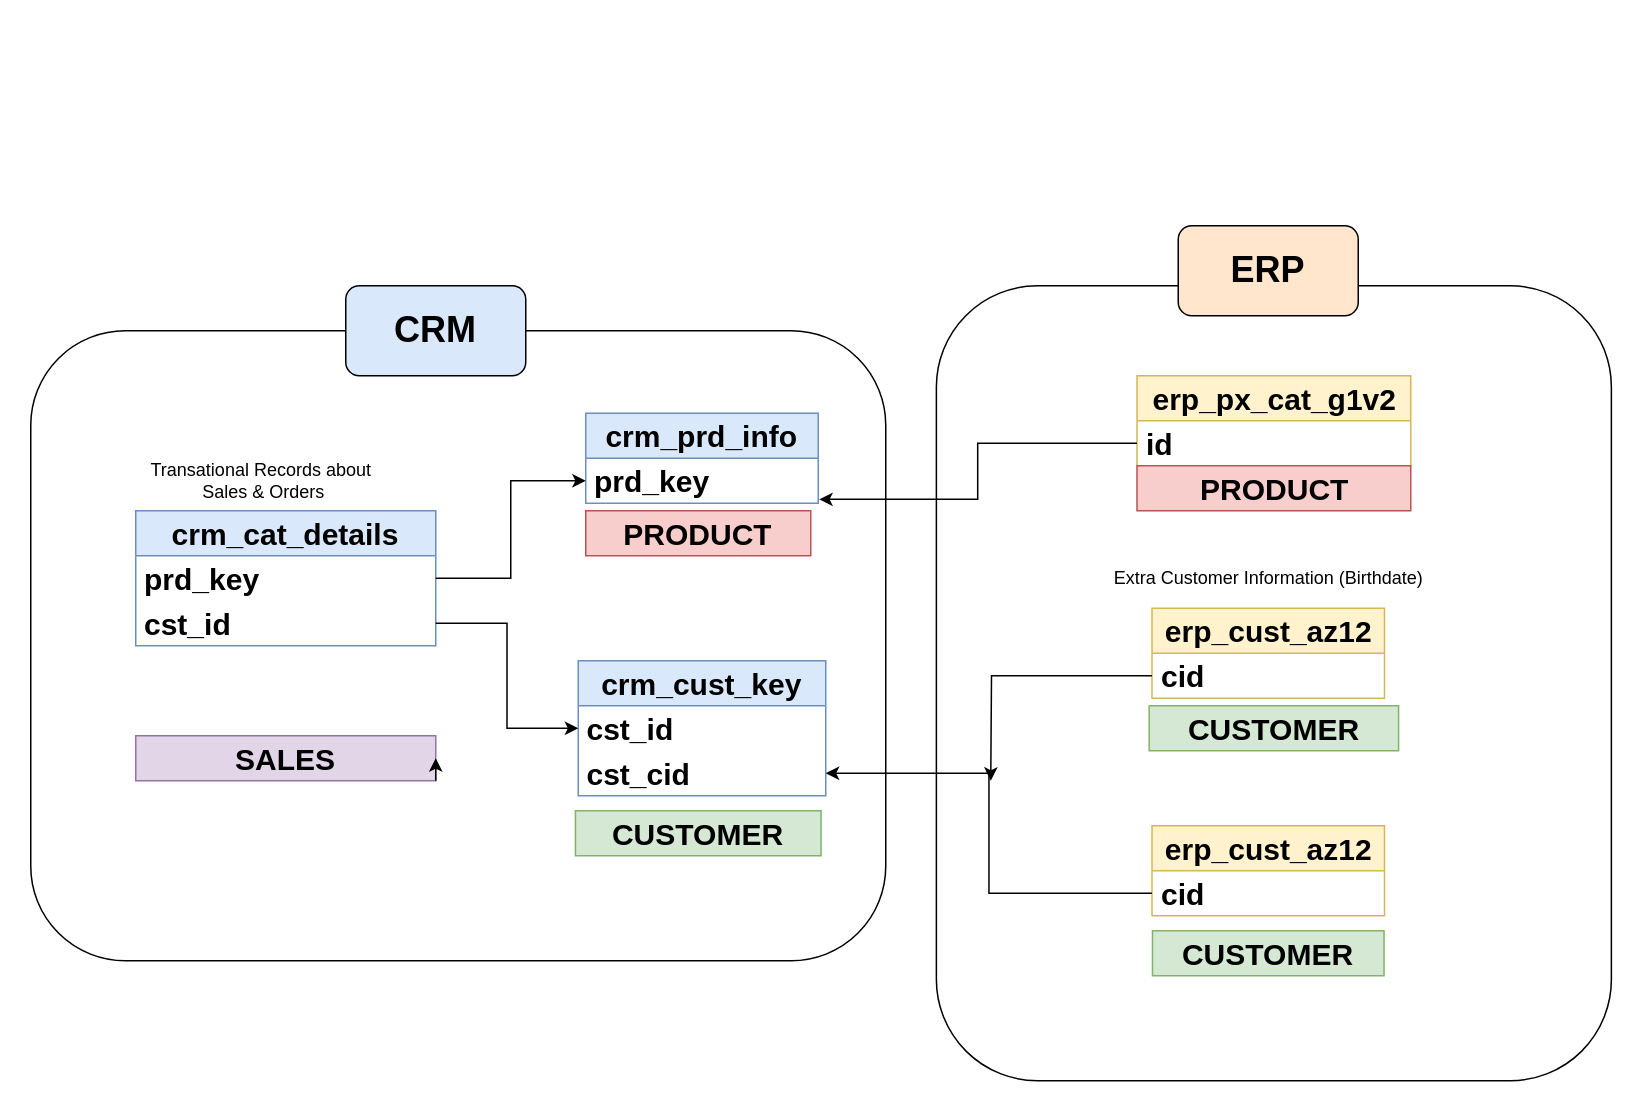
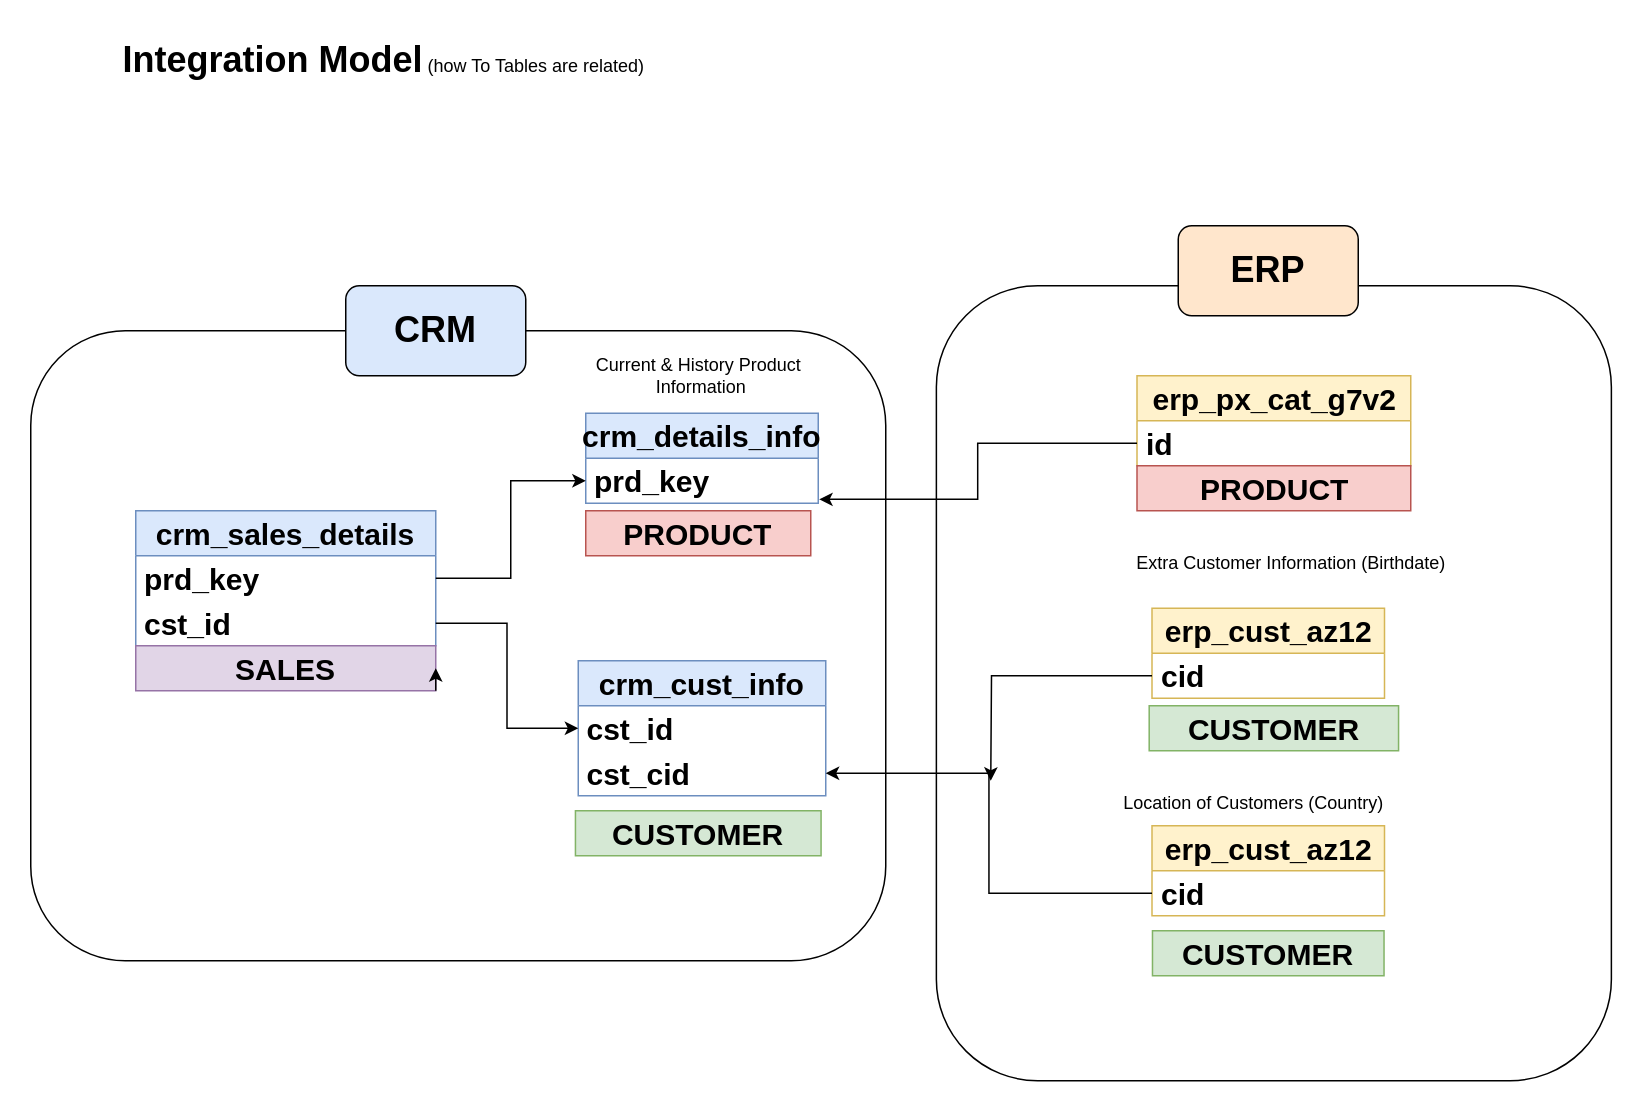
  <mxCell id="0" />
  <mxCell id="1" parent="0" />
- <mxCell id="3" value="Transational Records about&amp;nbsp;&lt;div&gt;Sales &amp;amp; Orders&lt;/div&gt;" style="text;html=1;align=center;verticalAlign=middle;resizable=0;points=[];autosize=1;strokeColor=none;fillColor=none;" parent="1" vertex="1"><mxGeometry x="90" y="300" width="170" height="40" as="geometry" /></mxCell>
- <mxCell id="4" value="&lt;span style=&quot;font-size: 20px; font-weight: 700;&quot;&gt;crm_cust_key&lt;/span&gt;" style="swimlane;fontStyle=0;childLayout=stackLayout;horizontal=1;startSize=30;horizontalStack=0;resizeParent=1;resizeParentMax=0;resizeLast=0;collapsible=1;marginBottom=0;whiteSpace=wrap;html=1;fillColor=#dae8fc;strokeColor=#6c8ebf;" parent="1" vertex="1"><mxGeometry x="385" y="440" width="165" height="90" as="geometry" /></mxCell>
+ <mxCell id="2" value="&lt;b&gt;&lt;font style=&quot;font-size: 24px;&quot;&gt;Integration Model&lt;/font&gt;&lt;/b&gt; (how To Tables are related)" style="text;html=1;align=center;verticalAlign=middle;resizable=0;points=[];autosize=1;strokeColor=none;fillColor=none;" parent="1" vertex="1"><mxGeometry x="70" y="20" width="370" height="40" as="geometry" /></mxCell>
+ <mxCell id="4" value="&lt;span style=&quot;font-size: 20px; font-weight: 700;&quot;&gt;crm_cust_info&lt;/span&gt;" style="swimlane;fontStyle=0;childLayout=stackLayout;horizontal=1;startSize=30;horizontalStack=0;resizeParent=1;resizeParentMax=0;resizeLast=0;collapsible=1;marginBottom=0;whiteSpace=wrap;html=1;fillColor=#dae8fc;strokeColor=#6c8ebf;" parent="1" vertex="1"><mxGeometry x="385" y="440" width="165" height="90" as="geometry" /></mxCell>
  <mxCell id="5" value="&lt;span style=&quot;font-size: 20px; font-weight: 700;&quot;&gt;cst_id&lt;/span&gt;" style="text;strokeColor=none;fillColor=none;align=left;verticalAlign=middle;spacingLeft=4;spacingRight=4;overflow=hidden;points=[[0,0.5],[1,0.5]];portConstraint=eastwest;rotatable=0;whiteSpace=wrap;html=1;" parent="4" vertex="1"><mxGeometry y="30" width="165" height="30" as="geometry" /></mxCell>
  <mxCell id="6" value="&lt;span style=&quot;font-size: 20px; font-weight: 700;&quot;&gt;cst_cid&lt;/span&gt;" style="text;strokeColor=none;fillColor=none;align=left;verticalAlign=middle;spacingLeft=4;spacingRight=4;overflow=hidden;points=[[0,0.5],[1,0.5]];portConstraint=eastwest;rotatable=0;whiteSpace=wrap;html=1;" parent="4" vertex="1"><mxGeometry y="60" width="165" height="30" as="geometry" /></mxCell>
- <mxCell id="7" value="&lt;span style=&quot;font-size: 20px; font-weight: 700;&quot;&gt;crm_prd_info&lt;/span&gt;" style="swimlane;fontStyle=0;childLayout=stackLayout;horizontal=1;startSize=30;horizontalStack=0;resizeParent=1;resizeParentMax=0;resizeLast=0;collapsible=1;marginBottom=0;whiteSpace=wrap;html=1;fillColor=#dae8fc;strokeColor=#6c8ebf;" parent="1" vertex="1"><mxGeometry x="390" y="275" width="155" height="60" as="geometry" /></mxCell>
+ <mxCell id="7" value="&lt;span style=&quot;font-size: 20px; font-weight: 700;&quot;&gt;crm_details_info&lt;/span&gt;" style="swimlane;fontStyle=0;childLayout=stackLayout;horizontal=1;startSize=30;horizontalStack=0;resizeParent=1;resizeParentMax=0;resizeLast=0;collapsible=1;marginBottom=0;whiteSpace=wrap;html=1;fillColor=#dae8fc;strokeColor=#6c8ebf;" parent="1" vertex="1"><mxGeometry x="390" y="275" width="155" height="60" as="geometry" /></mxCell>
  <mxCell id="8" value="&lt;span style=&quot;font-size: 20px; font-weight: 700;&quot;&gt;prd_key&lt;/span&gt;" style="text;strokeColor=none;fillColor=none;align=left;verticalAlign=middle;spacingLeft=4;spacingRight=4;overflow=hidden;points=[[0,0.5],[1,0.5]];portConstraint=eastwest;rotatable=0;whiteSpace=wrap;html=1;" parent="7" vertex="1"><mxGeometry y="30" width="155" height="30" as="geometry" /></mxCell>
- <mxCell id="10" value="&lt;span style=&quot;font-size: 20px; font-weight: 700;&quot;&gt;crm_cat_details&lt;/span&gt;" style="swimlane;fontStyle=0;childLayout=stackLayout;horizontal=1;startSize=30;horizontalStack=0;resizeParent=1;resizeParentMax=0;resizeLast=0;collapsible=1;marginBottom=0;whiteSpace=wrap;html=1;fillColor=#dae8fc;strokeColor=#6c8ebf;" parent="1" vertex="1"><mxGeometry x="90" y="340" width="200" height="90" as="geometry" /></mxCell>
+ <mxCell id="9" value="Current &amp;amp; History Product&lt;div&gt;&amp;nbsp;Information&lt;/div&gt;" style="text;html=1;align=center;verticalAlign=middle;resizable=0;points=[];autosize=1;strokeColor=none;fillColor=none;" parent="1" vertex="1"><mxGeometry x="385" y="230" width="160" height="40" as="geometry" /></mxCell>
+ <mxCell id="10" value="&lt;span style=&quot;font-size: 20px; font-weight: 700;&quot;&gt;crm_sales_details&lt;/span&gt;" style="swimlane;fontStyle=0;childLayout=stackLayout;horizontal=1;startSize=30;horizontalStack=0;resizeParent=1;resizeParentMax=0;resizeLast=0;collapsible=1;marginBottom=0;whiteSpace=wrap;html=1;fillColor=#dae8fc;strokeColor=#6c8ebf;" parent="1" vertex="1"><mxGeometry x="90" y="340" width="200" height="90" as="geometry" /></mxCell>
  <mxCell id="11" value="&lt;span style=&quot;font-size: 20px; font-weight: 700;&quot;&gt;prd_key&lt;/span&gt;" style="text;strokeColor=none;fillColor=none;align=left;verticalAlign=middle;spacingLeft=4;spacingRight=4;overflow=hidden;points=[[0,0.5],[1,0.5]];portConstraint=eastwest;rotatable=0;whiteSpace=wrap;html=1;" parent="10" vertex="1"><mxGeometry y="30" width="200" height="30" as="geometry" /></mxCell>
  <mxCell id="12" value="&lt;span style=&quot;font-size: 20px;&quot;&gt;&lt;b&gt;cst_id&lt;/b&gt;&lt;/span&gt;" style="text;strokeColor=none;fillColor=none;align=left;verticalAlign=middle;spacingLeft=4;spacingRight=4;overflow=hidden;points=[[0,0.5],[1,0.5]];portConstraint=eastwest;rotatable=0;whiteSpace=wrap;html=1;" parent="10" vertex="1"><mxGeometry y="60" width="200" height="30" as="geometry" /></mxCell>
  <mxCell id="13" style="edgeStyle=orthogonalEdgeStyle;rounded=0;orthogonalLoop=1;jettySize=auto;html=1;entryX=0;entryY=0.5;entryDx=0;entryDy=0;" parent="1" source="11" target="8" edge="1"><mxGeometry relative="1" as="geometry" /></mxCell>
  <mxCell id="14" style="edgeStyle=orthogonalEdgeStyle;rounded=0;orthogonalLoop=1;jettySize=auto;html=1;entryX=0;entryY=0.5;entryDx=0;entryDy=0;" parent="1" source="12" target="5" edge="1"><mxGeometry relative="1" as="geometry" /></mxCell>
  <mxCell id="15" value="&lt;span style=&quot;font-size: 20px; font-weight: 700;&quot;&gt;erp_cust_az12&lt;/span&gt;" style="swimlane;fontStyle=0;childLayout=stackLayout;horizontal=1;startSize=30;horizontalStack=0;resizeParent=1;resizeParentMax=0;resizeLast=0;collapsible=1;marginBottom=0;whiteSpace=wrap;html=1;fillColor=#fff2cc;strokeColor=#d6b656;" parent="1" vertex="1"><mxGeometry x="767.5" y="405" width="155" height="60" as="geometry" /></mxCell>
  <mxCell id="16" style="edgeStyle=orthogonalEdgeStyle;rounded=0;orthogonalLoop=1;jettySize=auto;html=1;" parent="15" source="17" edge="1"><mxGeometry relative="1" as="geometry"><mxPoint x="-107.5" y="115" as="targetPoint" /></mxGeometry></mxCell>
  <mxCell id="17" value="&lt;span style=&quot;font-size: 20px;&quot;&gt;&lt;b&gt;cid&lt;/b&gt;&lt;/span&gt;" style="text;strokeColor=none;fillColor=none;align=left;verticalAlign=middle;spacingLeft=4;spacingRight=4;overflow=hidden;points=[[0,0.5],[1,0.5]];portConstraint=eastwest;rotatable=0;whiteSpace=wrap;html=1;" parent="15" vertex="1"><mxGeometry y="30" width="155" height="30" as="geometry" /></mxCell>
- <mxCell id="18" value="Extra Customer Information (Birthdate)" style="text;html=1;align=center;verticalAlign=middle;resizable=0;points=[];autosize=1;strokeColor=none;fillColor=none;" parent="1" vertex="1"><mxGeometry x="730" y="370" width="230" height="30" as="geometry" /></mxCell>
+ <mxCell id="18" value="Extra Customer Information (Birthdate)" style="text;html=1;align=center;verticalAlign=middle;resizable=0;points=[];autosize=1;strokeColor=none;fillColor=none;" parent="1" vertex="1"><mxGeometry x="745" y="360" width="230" height="30" as="geometry" /></mxCell>
  <mxCell id="19" value="&lt;span style=&quot;font-size: 20px; font-weight: 700;&quot;&gt;erp_cust_az12&lt;/span&gt;" style="swimlane;fontStyle=0;childLayout=stackLayout;horizontal=1;startSize=30;horizontalStack=0;resizeParent=1;resizeParentMax=0;resizeLast=0;collapsible=1;marginBottom=0;whiteSpace=wrap;html=1;fillColor=#fff2cc;strokeColor=#d6b656;" parent="1" vertex="1"><mxGeometry x="767.5" y="550" width="155" height="60" as="geometry" /></mxCell>
  <mxCell id="20" value="&lt;span style=&quot;font-size: 20px;&quot;&gt;&lt;b&gt;cid&lt;/b&gt;&lt;/span&gt;" style="text;strokeColor=none;fillColor=none;align=left;verticalAlign=middle;spacingLeft=4;spacingRight=4;overflow=hidden;points=[[0,0.5],[1,0.5]];portConstraint=eastwest;rotatable=0;whiteSpace=wrap;html=1;" parent="19" vertex="1"><mxGeometry y="30" width="155" height="30" as="geometry" /></mxCell>
+ <mxCell id="21" value="Location of Customers (Country)" style="text;html=1;align=center;verticalAlign=middle;resizable=0;points=[];autosize=1;strokeColor=none;fillColor=none;" parent="1" vertex="1"><mxGeometry x="735" y="520" width="200" height="30" as="geometry" /></mxCell>
  <mxCell id="22" style="edgeStyle=orthogonalEdgeStyle;rounded=0;orthogonalLoop=1;jettySize=auto;html=1;entryX=1;entryY=0.5;entryDx=0;entryDy=0;" parent="1" source="20" target="6" edge="1"><mxGeometry relative="1" as="geometry" /></mxCell>
- <mxCell id="23" value="&lt;span style=&quot;font-size: 20px;&quot;&gt;&lt;b&gt;erp_px_cat_g1v2&lt;/b&gt;&lt;/span&gt;" style="swimlane;fontStyle=0;childLayout=stackLayout;horizontal=1;startSize=30;horizontalStack=0;resizeParent=1;resizeParentMax=0;resizeLast=0;collapsible=1;marginBottom=0;whiteSpace=wrap;html=1;fillColor=#fff2cc;strokeColor=#d6b656;" parent="1" vertex="1"><mxGeometry x="757.5" y="250" width="182.5" height="60" as="geometry" /></mxCell>
+ <mxCell id="23" value="&lt;span style=&quot;font-size: 20px;&quot;&gt;&lt;b&gt;erp_px_cat_g7v2&lt;/b&gt;&lt;/span&gt;" style="swimlane;fontStyle=0;childLayout=stackLayout;horizontal=1;startSize=30;horizontalStack=0;resizeParent=1;resizeParentMax=0;resizeLast=0;collapsible=1;marginBottom=0;whiteSpace=wrap;html=1;fillColor=#fff2cc;strokeColor=#d6b656;" parent="1" vertex="1"><mxGeometry x="757.5" y="250" width="182.5" height="60" as="geometry" /></mxCell>
  <mxCell id="24" value="&lt;span style=&quot;font-size: 20px;&quot;&gt;&lt;b&gt;id&lt;/b&gt;&lt;/span&gt;" style="text;strokeColor=none;fillColor=none;align=left;verticalAlign=middle;spacingLeft=4;spacingRight=4;overflow=hidden;points=[[0,0.5],[1,0.5]];portConstraint=eastwest;rotatable=0;whiteSpace=wrap;html=1;" parent="23" vertex="1"><mxGeometry y="30" width="182.5" height="30" as="geometry" /></mxCell>
  <mxCell id="25" style="edgeStyle=orthogonalEdgeStyle;rounded=0;orthogonalLoop=1;jettySize=auto;html=1;entryX=1.004;entryY=0.913;entryDx=0;entryDy=0;entryPerimeter=0;" parent="1" source="24" target="8" edge="1"><mxGeometry relative="1" as="geometry" /></mxCell>
  <mxCell id="26" value="" style="rounded=1;whiteSpace=wrap;html=1;fillColor=none;" parent="1" vertex="1"><mxGeometry x="20" y="220" width="570" height="420" as="geometry" /></mxCell>
  <mxCell id="27" value="&lt;b&gt;&lt;font style=&quot;font-size: 24px;&quot;&gt;CRM&lt;/font&gt;&lt;/b&gt;" style="rounded=1;whiteSpace=wrap;html=1;fillColor=#dae8fc;" parent="1" vertex="1"><mxGeometry x="230" y="190" width="120" height="60" as="geometry" /></mxCell>
  <mxCell id="28" value="" style="rounded=1;whiteSpace=wrap;html=1;fillColor=none;" parent="1" vertex="1"><mxGeometry x="623.75" y="190" width="450" height="530" as="geometry" /></mxCell>
  <mxCell id="29" value="&lt;b&gt;&lt;font style=&quot;font-size: 24px;&quot;&gt;ERP&lt;/font&gt;&lt;/b&gt;" style="rounded=1;whiteSpace=wrap;html=1;fillColor=#ffe6cc;" parent="1" vertex="1"><mxGeometry x="785" y="150" width="120" height="60" as="geometry" /></mxCell>
  <mxCell id="30" value="PRODUCT" style="text;html=1;strokeColor=#b85450;fillColor=#f8cecc;align=center;verticalAlign=middle;whiteSpace=wrap;overflow=hidden;fontSize=20;fontStyle=1" vertex="1" parent="1"><mxGeometry x="390" y="340" width="150" height="30" as="geometry" /></mxCell>
  <mxCell id="31" value="PRODUCT" style="text;html=1;strokeColor=#b85450;fillColor=#f8cecc;align=center;verticalAlign=middle;whiteSpace=wrap;overflow=hidden;fontSize=20;fontStyle=1" vertex="1" parent="1"><mxGeometry x="757.5" y="310" width="182.5" height="30" as="geometry" /></mxCell>
  <mxCell id="32" value="CUSTOMER" style="text;html=1;strokeColor=#82b366;fillColor=#d5e8d4;align=center;verticalAlign=middle;whiteSpace=wrap;overflow=hidden;fontSize=20;fontStyle=1" vertex="1" parent="1"><mxGeometry x="383.13" y="540" width="163.75" height="30" as="geometry" /></mxCell>
  <mxCell id="33" value="CUSTOMER" style="text;html=1;strokeColor=#82b366;fillColor=#d5e8d4;align=center;verticalAlign=middle;whiteSpace=wrap;overflow=hidden;fontSize=20;fontStyle=1" vertex="1" parent="1"><mxGeometry x="767.82" y="620" width="154.37" height="30" as="geometry" /></mxCell>
  <mxCell id="34" value="CUSTOMER" style="text;html=1;strokeColor=#82b366;fillColor=#d5e8d4;align=center;verticalAlign=middle;whiteSpace=wrap;overflow=hidden;fontSize=20;fontStyle=1" vertex="1" parent="1"><mxGeometry x="765.63" y="470" width="166.25" height="30" as="geometry" /></mxCell>
- <mxCell id="35" value="SALES" style="text;html=1;strokeColor=#9673a6;fillColor=#e1d5e7;align=center;verticalAlign=middle;whiteSpace=wrap;overflow=hidden;fontSize=20;fontStyle=1" vertex="1" parent="1"><mxGeometry x="90" y="490" width="200" height="30" as="geometry" /></mxCell>
+ <mxCell id="35" value="SALES" style="text;html=1;strokeColor=#9673a6;fillColor=#e1d5e7;align=center;verticalAlign=middle;whiteSpace=wrap;overflow=hidden;fontSize=20;fontStyle=1" vertex="1" parent="1"><mxGeometry x="90" y="430" width="200" height="30" as="geometry" /></mxCell>
  <mxCell id="36" style="edgeStyle=orthogonalEdgeStyle;rounded=0;orthogonalLoop=1;jettySize=auto;html=1;exitX=1;exitY=1;exitDx=0;exitDy=0;entryX=1;entryY=0.5;entryDx=0;entryDy=0;" edge="1" parent="1" source="35" target="35"><mxGeometry relative="1" as="geometry" /></mxCell>
